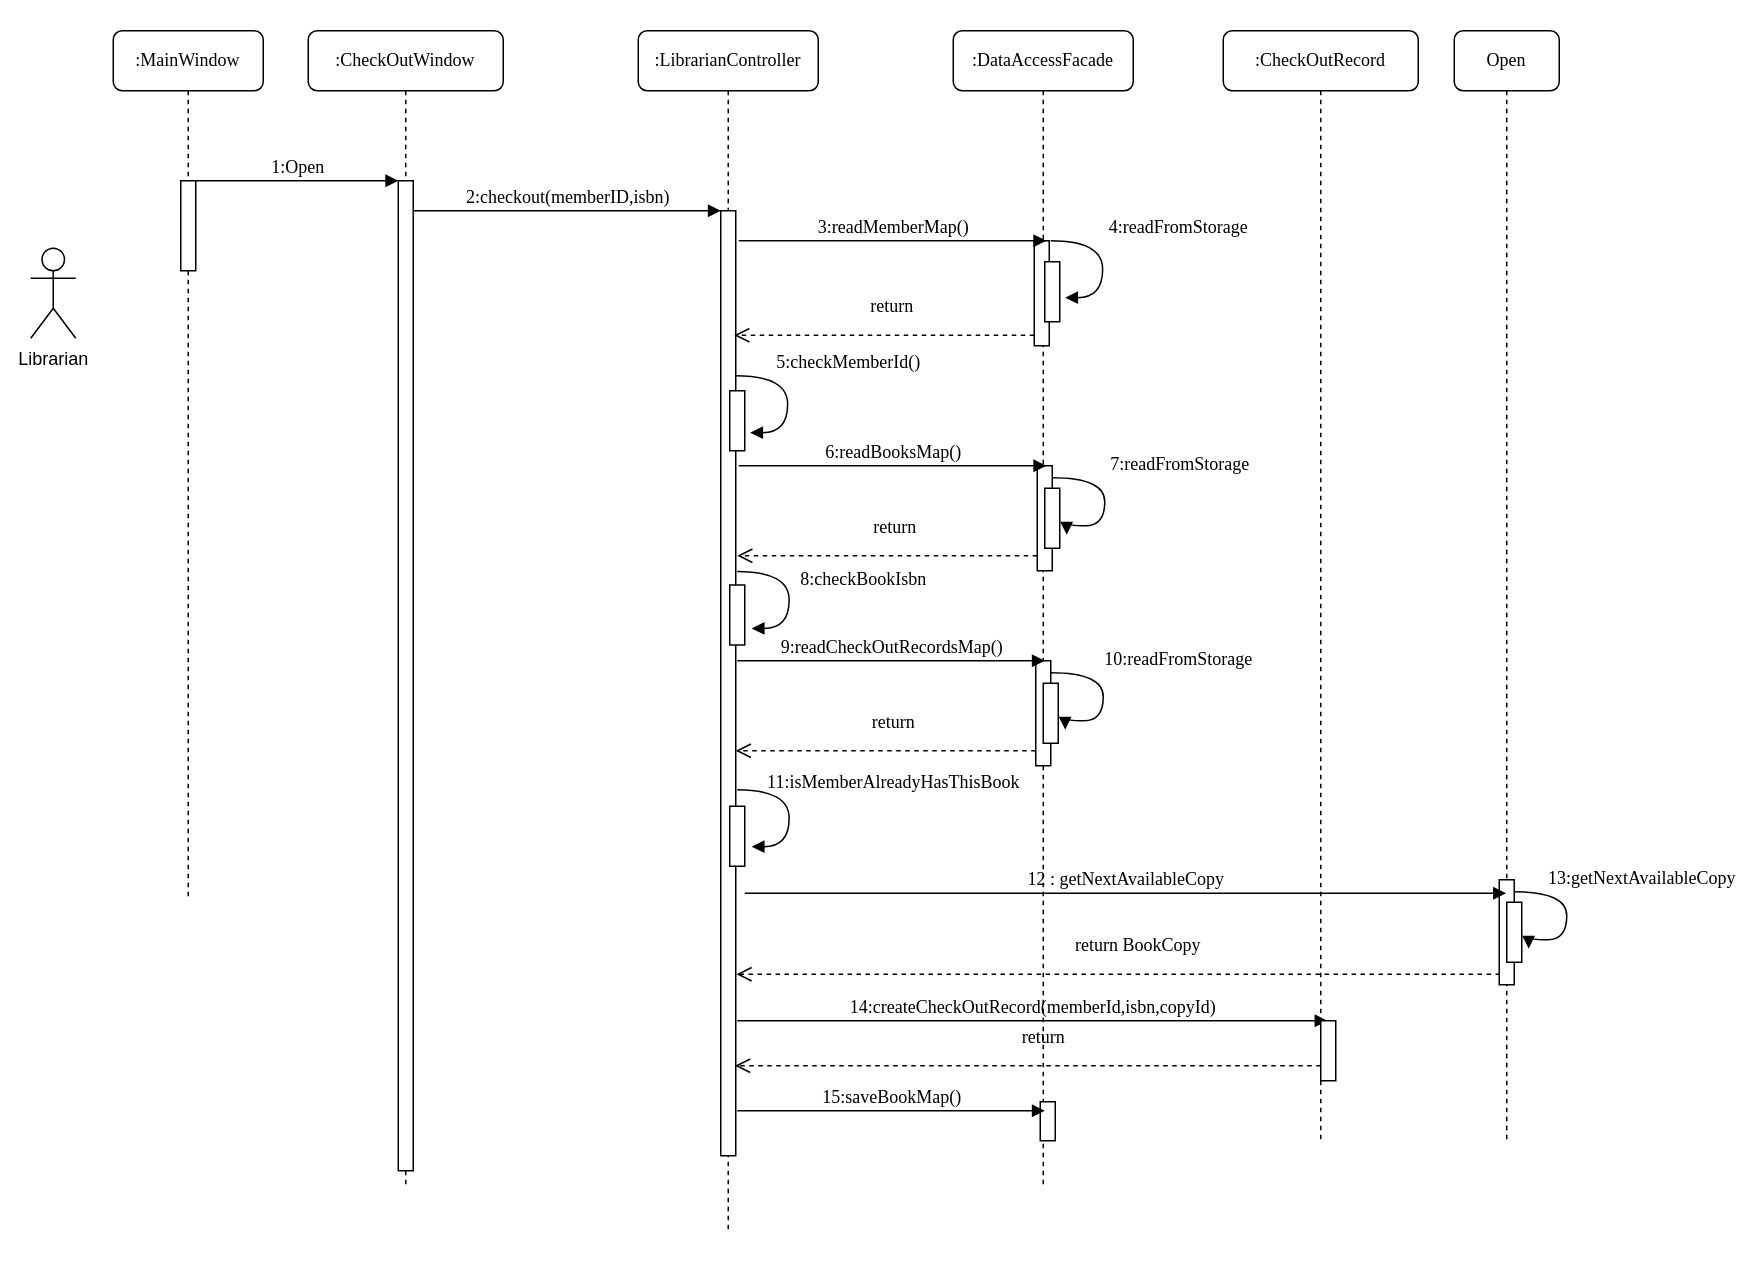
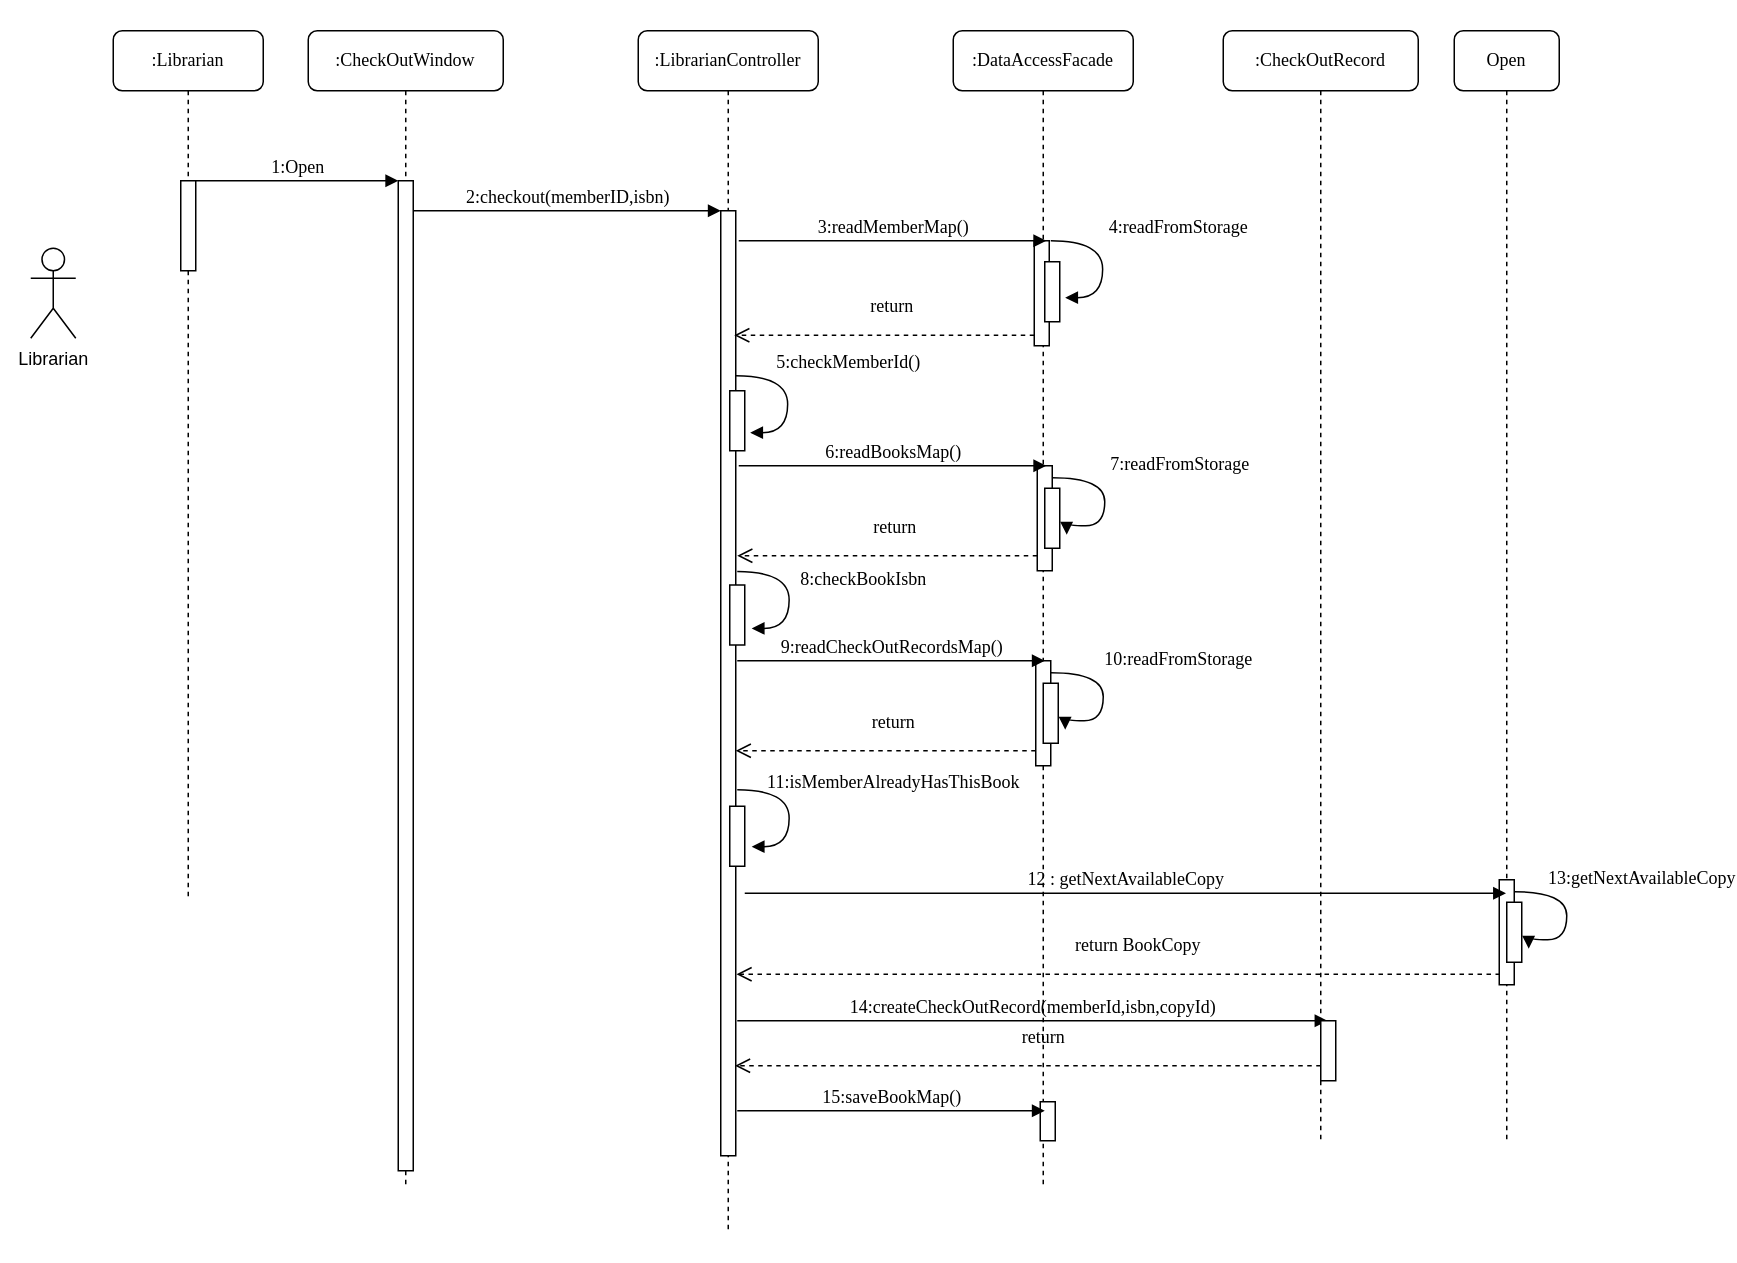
  <mxCell id="0" />
  <mxCell id="1" parent="0" />
  <mxCell id="2" value=":CheckOutWindow" style="shape=umlLifeline;perimeter=lifelinePerimeter;whiteSpace=wrap;html=1;container=1;collapsible=0;recursiveResize=0;outlineConnect=0;rounded=1;shadow=0;comic=0;labelBackgroundColor=none;strokeWidth=1;fontFamily=Verdana;fontSize=12;align=center;" parent="1" vertex="1"><mxGeometry x="205" y="20" width="130" height="770" as="geometry" /></mxCell>
  <mxCell id="3" value="" style="html=1;points=[];perimeter=orthogonalPerimeter;rounded=0;shadow=0;comic=0;labelBackgroundColor=none;strokeWidth=1;fontFamily=Verdana;fontSize=12;align=center;" parent="2" vertex="1"><mxGeometry x="60" y="100" width="10" height="660" as="geometry" /></mxCell>
  <mxCell id="4" value=":LibrarianController" style="shape=umlLifeline;perimeter=lifelinePerimeter;whiteSpace=wrap;html=1;container=1;collapsible=0;recursiveResize=0;outlineConnect=0;rounded=1;shadow=0;comic=0;labelBackgroundColor=none;strokeWidth=1;fontFamily=Verdana;fontSize=12;align=center;" parent="1" vertex="1"><mxGeometry x="425" y="20" width="120" height="800" as="geometry" /></mxCell>
  <mxCell id="5" value="" style="html=1;points=[];perimeter=orthogonalPerimeter;rounded=0;shadow=0;comic=0;labelBackgroundColor=none;strokeWidth=1;fontFamily=Verdana;fontSize=12;align=center;" parent="4" vertex="1"><mxGeometry x="55" y="120" width="10" height="630" as="geometry" /></mxCell>
  <mxCell id="6" value="" style="html=1;points=[];perimeter=orthogonalPerimeter;rounded=0;shadow=0;comic=0;labelBackgroundColor=none;strokeWidth=1;fontFamily=Verdana;fontSize=12;align=center;" parent="4" vertex="1"><mxGeometry x="61" y="369.5" width="10" height="40" as="geometry" /></mxCell>
  <mxCell id="7" value=":DataAccessFacade" style="shape=umlLifeline;perimeter=lifelinePerimeter;whiteSpace=wrap;html=1;container=1;collapsible=0;recursiveResize=0;outlineConnect=0;rounded=1;shadow=0;comic=0;labelBackgroundColor=none;strokeWidth=1;fontFamily=Verdana;fontSize=12;align=center;" parent="1" vertex="1"><mxGeometry x="635" y="20" width="120" height="770" as="geometry" /></mxCell>
  <mxCell id="8" value="" style="html=1;points=[];perimeter=orthogonalPerimeter;rounded=0;shadow=0;comic=0;labelBackgroundColor=none;strokeWidth=1;fontFamily=Verdana;fontSize=12;align=center;" parent="7" vertex="1"><mxGeometry x="58" y="714" width="10" height="26" as="geometry" /></mxCell>
  <mxCell id="9" value="" style="html=1;points=[];perimeter=orthogonalPerimeter;rounded=0;shadow=0;comic=0;labelBackgroundColor=none;strokeWidth=1;fontFamily=Verdana;fontSize=12;align=center;" parent="7" vertex="1"><mxGeometry x="56" y="290" width="10" height="70" as="geometry" /></mxCell>
  <mxCell id="10" value="" style="html=1;points=[];perimeter=orthogonalPerimeter;rounded=0;shadow=0;comic=0;labelBackgroundColor=none;strokeWidth=1;fontFamily=Verdana;fontSize=12;align=center;" parent="7" vertex="1"><mxGeometry x="61" y="305" width="10" height="40" as="geometry" /></mxCell>
  <mxCell id="11" value="6:readBooksMap()" style="html=1;verticalAlign=bottom;endArrow=block;entryX=0;entryY=0;labelBackgroundColor=none;fontFamily=Verdana;fontSize=12;edgeStyle=elbowEdgeStyle;elbow=vertical;" parent="7" edge="1"><mxGeometry relative="1" as="geometry"><mxPoint x="-143.0" y="290.0" as="sourcePoint" /><mxPoint x="62" y="290.14" as="targetPoint" /></mxGeometry></mxCell>
  <mxCell id="12" value="return" style="html=1;verticalAlign=bottom;endArrow=open;dashed=1;endSize=8;exitX=0;exitY=0.95;labelBackgroundColor=none;fontFamily=Verdana;fontSize=12;" parent="7" edge="1"><mxGeometry x="-0.05" y="-10" relative="1" as="geometry"><mxPoint x="-144" y="350" as="targetPoint" /><mxPoint x="56" y="350" as="sourcePoint" /><mxPoint as="offset" /></mxGeometry></mxCell>
  <mxCell id="13" value="7:readFromStorage" style="html=1;verticalAlign=bottom;endArrow=block;labelBackgroundColor=none;fontFamily=Verdana;fontSize=12;elbow=vertical;edgeStyle=orthogonalEdgeStyle;curved=1;entryX=1;entryY=0.286;entryPerimeter=0;exitX=1.038;exitY=0.345;exitPerimeter=0;" parent="7" edge="1"><mxGeometry x="-0.29" y="-50" relative="1" as="geometry"><mxPoint x="66.0" y="298.01" as="sourcePoint" /><mxPoint x="75.62" y="335.93" as="targetPoint" /><Array as="points"><mxPoint x="101" y="298" /><mxPoint x="101" y="330" /><mxPoint x="76" y="330" /></Array><mxPoint x="100" as="offset" /></mxGeometry></mxCell>
  <mxCell id="14" value="" style="html=1;points=[];perimeter=orthogonalPerimeter;rounded=0;shadow=0;comic=0;labelBackgroundColor=none;strokeWidth=1;fontFamily=Verdana;fontSize=12;align=center;" vertex="1" parent="7"><mxGeometry x="55" y="420" width="10" height="70" as="geometry" /></mxCell>
  <mxCell id="15" value="" style="html=1;points=[];perimeter=orthogonalPerimeter;rounded=0;shadow=0;comic=0;labelBackgroundColor=none;strokeWidth=1;fontFamily=Verdana;fontSize=12;align=center;" vertex="1" parent="7"><mxGeometry x="60" y="435" width="10" height="40" as="geometry" /></mxCell>
  <mxCell id="16" value="9:readCheckOutRecordsMap()" style="html=1;verticalAlign=bottom;endArrow=block;entryX=0;entryY=0;labelBackgroundColor=none;fontFamily=Verdana;fontSize=12;edgeStyle=elbowEdgeStyle;elbow=vertical;" edge="1" parent="7"><mxGeometry relative="1" as="geometry"><mxPoint x="-144.0" y="420.0" as="sourcePoint" /><mxPoint x="61" y="420.14" as="targetPoint" /></mxGeometry></mxCell>
  <mxCell id="17" value="return" style="html=1;verticalAlign=bottom;endArrow=open;dashed=1;endSize=8;exitX=0;exitY=0.95;labelBackgroundColor=none;fontFamily=Verdana;fontSize=12;" edge="1" parent="7"><mxGeometry x="-0.05" y="-10" relative="1" as="geometry"><mxPoint x="-145" y="480" as="targetPoint" /><mxPoint x="55" y="480" as="sourcePoint" /><mxPoint as="offset" /></mxGeometry></mxCell>
  <mxCell id="18" value="10:readFromStorage" style="html=1;verticalAlign=bottom;endArrow=block;labelBackgroundColor=none;fontFamily=Verdana;fontSize=12;elbow=vertical;edgeStyle=orthogonalEdgeStyle;curved=1;entryX=1;entryY=0.286;entryPerimeter=0;exitX=1.038;exitY=0.345;exitPerimeter=0;" edge="1" parent="7"><mxGeometry x="-0.29" y="-50" relative="1" as="geometry"><mxPoint x="65.0" y="428.01" as="sourcePoint" /><mxPoint x="74.62" y="465.93" as="targetPoint" /><Array as="points"><mxPoint x="100" y="428" /><mxPoint x="100" y="460" /><mxPoint x="75" y="460" /></Array><mxPoint x="100" as="offset" /></mxGeometry></mxCell>
  <mxCell id="19" value=":CheckOutRecord" style="shape=umlLifeline;perimeter=lifelinePerimeter;whiteSpace=wrap;html=1;container=1;collapsible=0;recursiveResize=0;outlineConnect=0;rounded=1;shadow=0;comic=0;labelBackgroundColor=none;strokeWidth=1;fontFamily=Verdana;fontSize=12;align=center;" parent="1" vertex="1"><mxGeometry x="815" y="20" width="130" height="740" as="geometry" /></mxCell>
- <mxCell id="20" value=":MainWindow" style="shape=umlLifeline;perimeter=lifelinePerimeter;whiteSpace=wrap;html=1;container=1;collapsible=0;recursiveResize=0;outlineConnect=0;rounded=1;shadow=0;comic=0;labelBackgroundColor=none;strokeWidth=1;fontFamily=Verdana;fontSize=12;align=center;" parent="1" vertex="1"><mxGeometry x="75" y="20" width="100" height="580" as="geometry" /></mxCell>
+ <mxCell id="20" value=":Librarian" style="shape=umlLifeline;perimeter=lifelinePerimeter;whiteSpace=wrap;html=1;container=1;collapsible=0;recursiveResize=0;outlineConnect=0;rounded=1;shadow=0;comic=0;labelBackgroundColor=none;strokeWidth=1;fontFamily=Verdana;fontSize=12;align=center;" parent="1" vertex="1"><mxGeometry x="75" y="20" width="100" height="580" as="geometry" /></mxCell>
  <mxCell id="21" value="" style="html=1;points=[];perimeter=orthogonalPerimeter;rounded=0;shadow=0;comic=0;labelBackgroundColor=none;strokeWidth=1;fontFamily=Verdana;fontSize=12;align=center;" parent="20" vertex="1"><mxGeometry x="45" y="100" width="10" height="60" as="geometry" /></mxCell>
  <mxCell id="22" value="1:Open" style="html=1;verticalAlign=bottom;endArrow=block;entryX=0;entryY=0;labelBackgroundColor=none;fontFamily=Verdana;fontSize=12;edgeStyle=elbowEdgeStyle;elbow=vertical;" parent="1" source="21" target="3" edge="1"><mxGeometry relative="1" as="geometry"><mxPoint x="195" y="130" as="sourcePoint" /></mxGeometry></mxCell>
  <mxCell id="23" value="2:checkout(memberID,isbn)" style="html=1;verticalAlign=bottom;endArrow=block;entryX=0;entryY=0;labelBackgroundColor=none;fontFamily=Verdana;fontSize=12;edgeStyle=elbowEdgeStyle;elbow=vertical;" parent="1" source="3" target="5" edge="1"><mxGeometry relative="1" as="geometry"><mxPoint x="345" y="140" as="sourcePoint" /></mxGeometry></mxCell>
  <mxCell id="24" value="Librarian" style="shape=umlActor;verticalLabelPosition=bottom;labelBackgroundColor=#ffffff;verticalAlign=top;html=1;outlineConnect=0;" parent="1" vertex="1"><mxGeometry x="20" y="165" width="30" height="60" as="geometry" /></mxCell>
  <mxCell id="25" value="8:checkBookIsbn" style="html=1;verticalAlign=bottom;endArrow=block;labelBackgroundColor=none;fontFamily=Verdana;fontSize=12;elbow=vertical;edgeStyle=orthogonalEdgeStyle;curved=1;entryX=1;entryY=0.286;entryPerimeter=0;exitX=1.038;exitY=0.345;exitPerimeter=0;" parent="1" edge="1"><mxGeometry x="-0.29" y="-51" relative="1" as="geometry"><mxPoint x="491" y="380.51" as="sourcePoint" /><mxPoint x="500.62" y="418.43" as="targetPoint" /><Array as="points"><mxPoint x="525.62" y="380.41" /><mxPoint x="525.62" y="418.41" /></Array><mxPoint x="100" y="14" as="offset" /></mxGeometry></mxCell>
  <mxCell id="26" value="" style="html=1;points=[];perimeter=orthogonalPerimeter;rounded=0;shadow=0;comic=0;labelBackgroundColor=none;strokeWidth=1;fontFamily=Verdana;fontSize=12;align=center;" parent="1" vertex="1"><mxGeometry x="486" y="260" width="10" height="40" as="geometry" /></mxCell>
  <mxCell id="27" value="5:checkMemberId()" style="html=1;verticalAlign=bottom;endArrow=block;labelBackgroundColor=none;fontFamily=Verdana;fontSize=12;elbow=vertical;edgeStyle=orthogonalEdgeStyle;curved=1;entryX=1;entryY=0.286;entryPerimeter=0;exitX=1.038;exitY=0.345;exitPerimeter=0;" parent="1" edge="1"><mxGeometry x="-0.29" y="-40" relative="1" as="geometry"><mxPoint x="490" y="250.01" as="sourcePoint" /><mxPoint x="499.62" y="287.93" as="targetPoint" /><Array as="points"><mxPoint x="524.62" y="249.91" /><mxPoint x="524.62" y="287.91" /></Array><mxPoint x="80" as="offset" /></mxGeometry></mxCell>
  <mxCell id="28" value="14:createCheckOutRecord(memberId,isbn,copyId)" style="html=1;verticalAlign=bottom;endArrow=block;labelBackgroundColor=none;fontFamily=Verdana;fontSize=12;edgeStyle=elbowEdgeStyle;elbow=vertical;" parent="1" edge="1"><mxGeometry relative="1" as="geometry"><mxPoint x="491" y="680" as="sourcePoint" /><mxPoint x="884.5" y="680" as="targetPoint" /><Array as="points"><mxPoint x="500" y="680" /></Array></mxGeometry></mxCell>
  <mxCell id="29" value="15:saveBookMap()" style="html=1;verticalAlign=bottom;endArrow=block;entryX=0;entryY=0;labelBackgroundColor=none;fontFamily=Verdana;fontSize=12;edgeStyle=elbowEdgeStyle;elbow=vertical;" parent="1" edge="1"><mxGeometry relative="1" as="geometry"><mxPoint x="491" y="740" as="sourcePoint" /><mxPoint x="696" y="740.14" as="targetPoint" /></mxGeometry></mxCell>
  <mxCell id="30" value="" style="html=1;points=[];perimeter=orthogonalPerimeter;rounded=0;shadow=0;comic=0;labelBackgroundColor=none;strokeWidth=1;fontFamily=Verdana;fontSize=12;align=center;" parent="1" vertex="1"><mxGeometry x="880" y="680" width="10" height="40" as="geometry" /></mxCell>
  <mxCell id="31" value="return" style="html=1;verticalAlign=bottom;endArrow=open;dashed=1;endSize=8;exitX=0;exitY=0.95;labelBackgroundColor=none;fontFamily=Verdana;fontSize=12;" parent="1" edge="1"><mxGeometry x="-0.05" y="-10" relative="1" as="geometry"><mxPoint x="489.5" y="710" as="targetPoint" /><mxPoint x="880" y="710" as="sourcePoint" /><mxPoint as="offset" /></mxGeometry></mxCell>
  <mxCell id="32" value="" style="html=1;points=[];perimeter=orthogonalPerimeter;rounded=0;shadow=0;comic=0;labelBackgroundColor=none;strokeWidth=1;fontFamily=Verdana;fontSize=12;align=center;" vertex="1" parent="1"><mxGeometry x="486" y="537" width="10" height="40" as="geometry" /></mxCell>
  <mxCell id="33" value="11:isMemberAlreadyHasThisBook" style="html=1;verticalAlign=bottom;endArrow=block;labelBackgroundColor=none;fontFamily=Verdana;fontSize=12;elbow=vertical;edgeStyle=orthogonalEdgeStyle;curved=1;entryX=1;entryY=0.286;entryPerimeter=0;exitX=1.038;exitY=0.345;exitPerimeter=0;" edge="1" parent="1"><mxGeometry x="-0.29" y="-70" relative="1" as="geometry"><mxPoint x="491" y="526.01" as="sourcePoint" /><mxPoint x="500.62" y="563.93" as="targetPoint" /><Array as="points"><mxPoint x="525.62" y="525.91" /><mxPoint x="525.62" y="563.91" /></Array><mxPoint x="139" y="4" as="offset" /></mxGeometry></mxCell>
  <mxCell id="34" value="" style="html=1;points=[];perimeter=orthogonalPerimeter;rounded=0;shadow=0;comic=0;labelBackgroundColor=none;strokeWidth=1;fontFamily=Verdana;fontSize=12;align=center;" parent="1" vertex="1"><mxGeometry x="689" y="160" width="10" height="70" as="geometry" /></mxCell>
  <mxCell id="35" value="" style="html=1;points=[];perimeter=orthogonalPerimeter;rounded=0;shadow=0;comic=0;labelBackgroundColor=none;strokeWidth=1;fontFamily=Verdana;fontSize=12;align=center;" parent="1" vertex="1"><mxGeometry x="696" y="174" width="10" height="40" as="geometry" /></mxCell>
  <mxCell id="36" value="3:readMemberMap()" style="html=1;verticalAlign=bottom;endArrow=block;entryX=0;entryY=0;labelBackgroundColor=none;fontFamily=Verdana;fontSize=12;edgeStyle=elbowEdgeStyle;elbow=vertical;" parent="1" edge="1"><mxGeometry relative="1" as="geometry"><mxPoint x="492" y="160" as="sourcePoint" /><mxPoint x="697" y="160.14" as="targetPoint" /></mxGeometry></mxCell>
  <mxCell id="37" value="return" style="html=1;verticalAlign=bottom;endArrow=open;dashed=1;endSize=8;exitX=0;exitY=0.95;labelBackgroundColor=none;fontFamily=Verdana;fontSize=12;" parent="1" edge="1"><mxGeometry x="-0.05" y="-10" relative="1" as="geometry"><mxPoint x="489" y="223" as="targetPoint" /><mxPoint x="689" y="223" as="sourcePoint" /><mxPoint as="offset" /></mxGeometry></mxCell>
  <mxCell id="38" value="4:readFromStorage" style="html=1;verticalAlign=bottom;endArrow=block;labelBackgroundColor=none;fontFamily=Verdana;fontSize=12;elbow=vertical;edgeStyle=orthogonalEdgeStyle;curved=1;entryX=1;entryY=0.286;entryPerimeter=0;exitX=1.038;exitY=0.345;exitPerimeter=0;" parent="1" edge="1"><mxGeometry x="-0.29" y="-50" relative="1" as="geometry"><mxPoint x="700" y="160.01" as="sourcePoint" /><mxPoint x="709.62" y="197.93" as="targetPoint" /><Array as="points"><mxPoint x="734.62" y="159.91" /><mxPoint x="734.62" y="197.91" /></Array><mxPoint x="100" as="offset" /></mxGeometry></mxCell>
  <mxCell id="39" value="Open" style="shape=umlLifeline;perimeter=lifelinePerimeter;whiteSpace=wrap;html=1;container=1;collapsible=0;recursiveResize=0;outlineConnect=0;rounded=1;shadow=0;comic=0;labelBackgroundColor=none;strokeWidth=1;fontFamily=Verdana;fontSize=12;align=center;" vertex="1" parent="1"><mxGeometry x="969" y="20" width="70" height="740" as="geometry" /></mxCell>
  <mxCell id="40" value="" style="html=1;points=[];perimeter=orthogonalPerimeter;rounded=0;shadow=0;comic=0;labelBackgroundColor=none;strokeWidth=1;fontFamily=Verdana;fontSize=12;align=center;" vertex="1" parent="39"><mxGeometry x="30" y="566" width="10" height="70" as="geometry" /></mxCell>
  <mxCell id="41" value="" style="html=1;points=[];perimeter=orthogonalPerimeter;rounded=0;shadow=0;comic=0;labelBackgroundColor=none;strokeWidth=1;fontFamily=Verdana;fontSize=12;align=center;" vertex="1" parent="39"><mxGeometry x="35" y="581" width="10" height="40" as="geometry" /></mxCell>
  <mxCell id="42" value="13:getNextAvailableCopy" style="html=1;verticalAlign=bottom;endArrow=block;labelBackgroundColor=none;fontFamily=Verdana;fontSize=12;elbow=vertical;edgeStyle=orthogonalEdgeStyle;curved=1;entryX=1;entryY=0.286;entryPerimeter=0;exitX=1.038;exitY=0.345;exitPerimeter=0;" edge="1" parent="39"><mxGeometry x="-0.29" y="-50" relative="1" as="geometry"><mxPoint x="40.0" y="574.01" as="sourcePoint" /><mxPoint x="49.62" y="611.93" as="targetPoint" /><Array as="points"><mxPoint x="75" y="574" /><mxPoint x="75" y="606" /><mxPoint x="50" y="606" /></Array><mxPoint x="100" as="offset" /></mxGeometry></mxCell>
  <mxCell id="43" value="12 : getNextAvailableCopy" style="html=1;verticalAlign=bottom;endArrow=block;labelBackgroundColor=none;fontFamily=Verdana;fontSize=12;edgeStyle=elbowEdgeStyle;elbow=vertical;" edge="1" parent="1" target="39"><mxGeometry relative="1" as="geometry"><mxPoint x="496" y="595" as="sourcePoint" /><mxPoint x="889.5" y="595" as="targetPoint" /><Array as="points"><mxPoint x="505" y="595" /></Array></mxGeometry></mxCell>
  <mxCell id="44" value="return BookCopy" style="html=1;verticalAlign=bottom;endArrow=open;dashed=1;endSize=8;labelBackgroundColor=none;fontFamily=Verdana;fontSize=12;" edge="1" parent="1"><mxGeometry x="-0.05" y="-10" relative="1" as="geometry"><mxPoint x="490.5" y="649" as="targetPoint" /><mxPoint x="999.5" y="649" as="sourcePoint" /><mxPoint as="offset" /></mxGeometry></mxCell>
